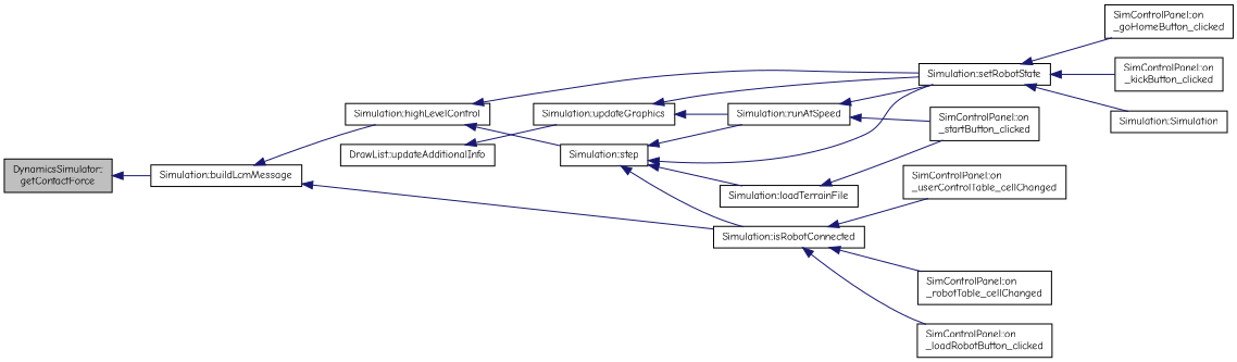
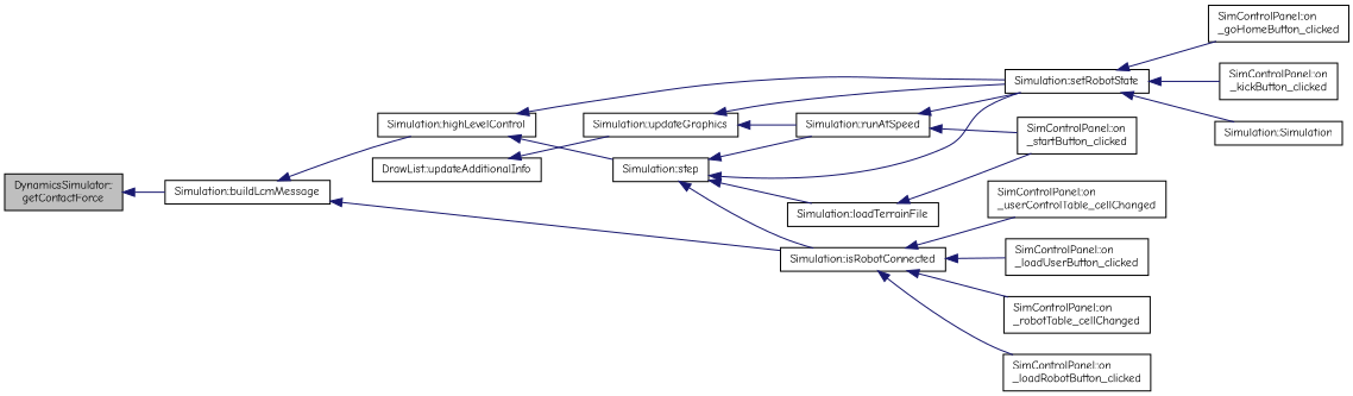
  digraph {
    fontname="Comic Neue"
    rankdir=LR
    node [color=black fillcolor=white fontname="Comic Neue" fontsize=10 shape=record style=filled]
    edge [color=midnightblue dir=back fontname="Comic Neue" fontsize=10 labelfontname=FreeSans labelfontsize=10 style=solid]
    n1 [fillcolor=grey75 fontcolor=black height=0.2 label="DynamicsSimulator::\lgetContactForce" width=0.4]
    n2 [height=0.2 label="Simulation::buildLcmMessage" width=0.4]
    n3 [height=0.2 label="DrawList::updateAdditionalInfo" width=0.4]
    n4 [height=0.2 label="Simulation::updateGraphics" width=0.4]
    n5 [height=0.2 label="Simulation::highLevelControl" width=0.4]
    n6 [height=0.2 label="Simulation::isRobotConnected" width=0.4]
    n7 [height=0.2 label="Simulation::runAtSpeed" width=0.4]
    n8 [height=0.2 label="Simulation::setRobotState" width=0.4]
    n9 [height=0.2 label="SimControlPanel::on\l_startButton_clicked" width=0.4]
    n10 [height=0.2 label="SimControlPanel::on\l_goHomeButton_clicked" width=0.4]
    n11 [height=0.2 label="SimControlPanel::on\l_kickButton_clicked" width=0.4]
    n12 [height=0.2 label="Simulation::Simulation" width=0.4]
    n13 [height=0.2 label="Simulation::step" width=0.4]
    n14 [height=0.2 label="SimControlPanel::on\l_robotTable_cellChanged" width=0.4]
    n15 [height=0.2 label="SimControlPanel::on\l_loadRobotButton_clicked" width=0.4]
    n16 [height=0.2 label="SimControlPanel::on\l_userControlTable_cellChanged" width=0.4]
+   n17 [height=0.2 label="SimControlPanel::on\l_loadUserButton_clicked" width=0.4]
    n18 [height=0.2 label="Simulation::loadTerrainFile" width=0.4]
    n1 -> n2
    n2 -> n5
    n2 -> n6
    n3 -> n4
    n4 -> n7
    n4 -> n8
    n5 -> n8
    n5 -> n13
    n6 -> n14
    n6 -> n15
    n6 -> n16
+   n6 -> n17
    n7 -> n8
    n7 -> n9
    n8 -> n10
    n8 -> n11
    n8 -> n12
    n13 -> n6
    n13 -> n7
    n13 -> n8
    n13 -> n18
    n18 -> n9
  }
